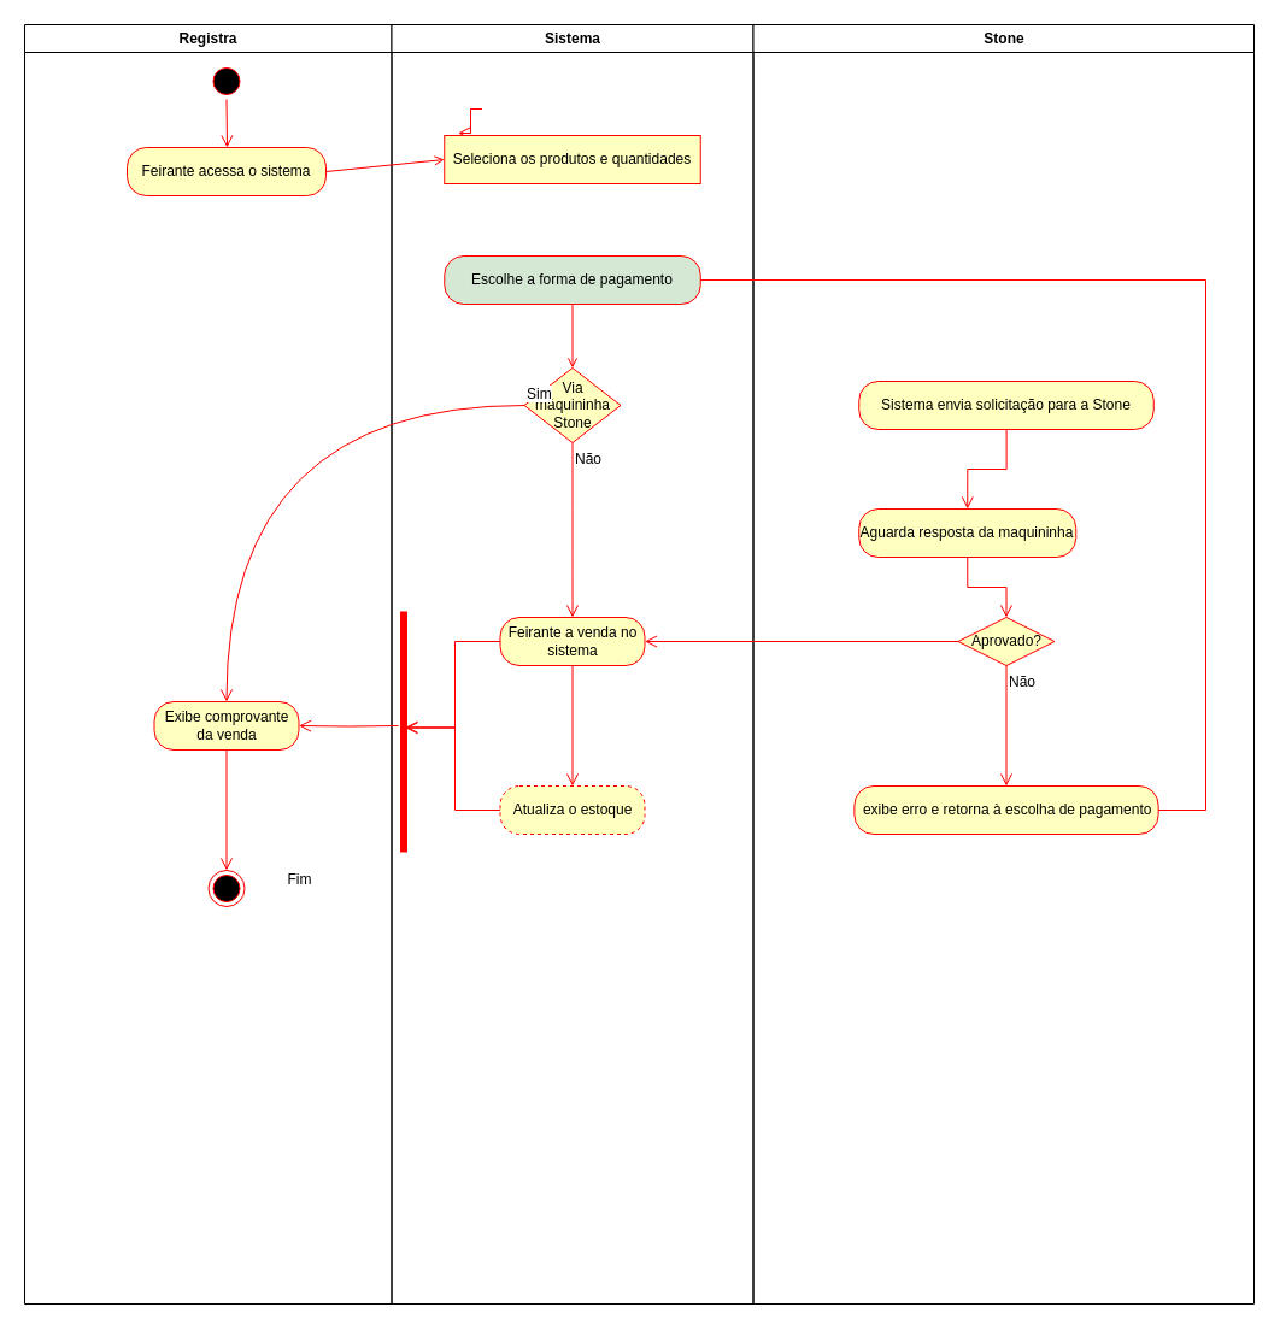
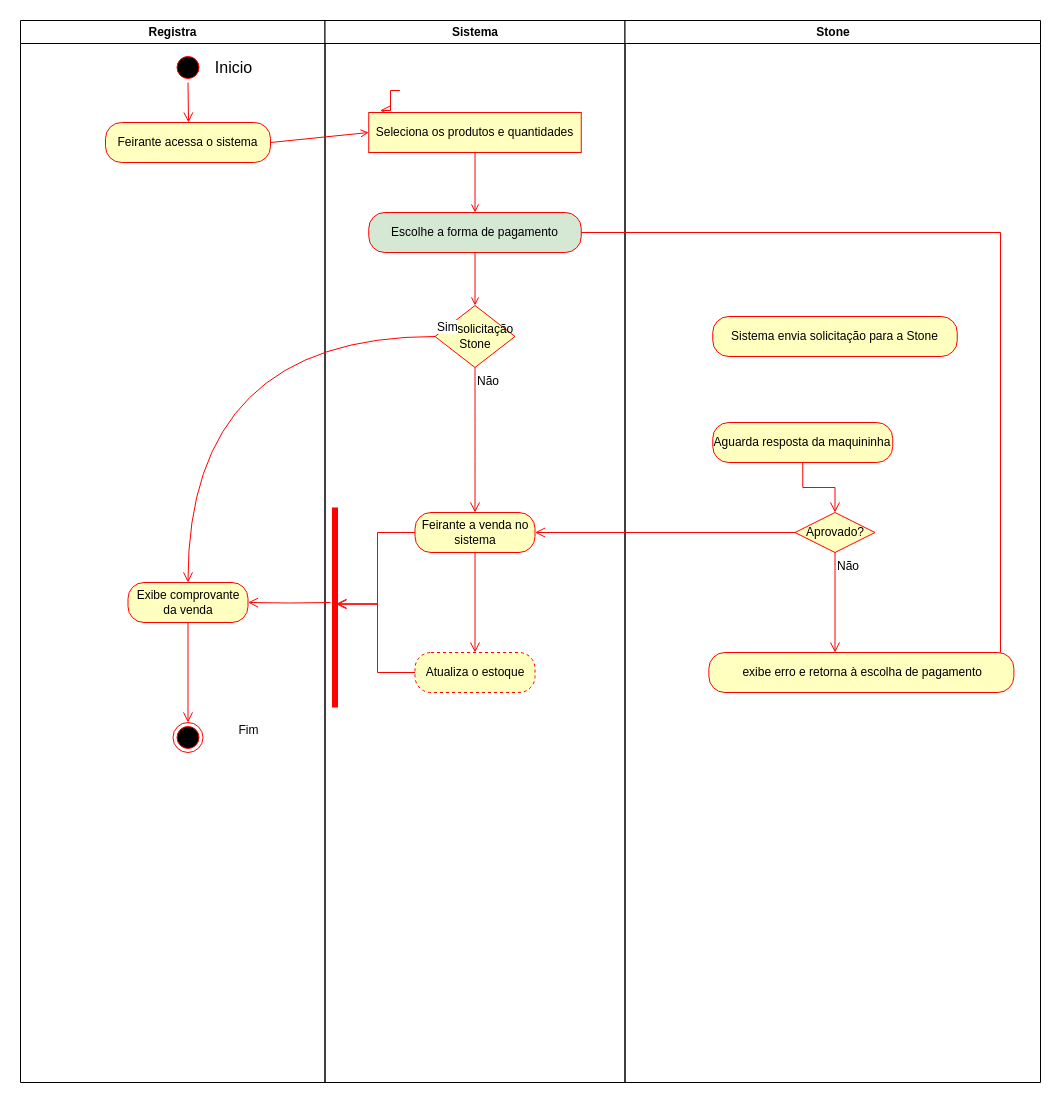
  <mxCell id="0" />
  <mxCell id="1" parent="0" />
  <mxCell id="2" value="Registra" style="swimlane;whiteSpace=wrap;startSize=23;" parent="1" vertex="1"><mxGeometry x="20" y="20" width="304.5" height="1062" as="geometry" /></mxCell>
  <mxCell id="3" value="" style="ellipse;shape=startState;fillColor=#000000;strokeColor=#ff0000;" parent="2" vertex="1"><mxGeometry x="152.5" y="32" width="30" height="30" as="geometry" /></mxCell>
  <mxCell id="4" value="" style="edgeStyle=elbowEdgeStyle;elbow=horizontal;verticalAlign=bottom;endArrow=open;endSize=8;strokeColor=#FF0000;endFill=1;rounded=0;entryX=0.5;entryY=0;entryDx=0;entryDy=0;" parent="2" source="3" target="7" edge="1"><mxGeometry x="100" y="40" as="geometry"><mxPoint x="115" y="100" as="targetPoint" /></mxGeometry></mxCell>
+ <mxCell id="5" value="Inicio" style="text;html=1;align=center;verticalAlign=middle;resizable=0;points=[];autosize=1;strokeColor=none;fillColor=none;fontSize=16;" vertex="1" parent="2"><mxGeometry x="182.5" y="32" width="60" height="30" as="geometry" /></mxCell>
  <mxCell id="6" value="" style="ellipse;html=1;shape=endState;fillColor=#000000;strokeColor=#ff0000;" vertex="1" parent="2"><mxGeometry x="152.5" y="702" width="30" height="30" as="geometry" /></mxCell>
  <mxCell id="7" value="&lt;span style=&quot;text-wrap-mode: nowrap;&quot;&gt;Feirante acessa o sistema&lt;/span&gt;" style="rounded=1;whiteSpace=wrap;html=1;arcSize=40;fontColor=#000000;fillColor=#ffffc0;strokeColor=#ff0000;" vertex="1" parent="2"><mxGeometry x="85" y="102" width="165" height="40" as="geometry" /></mxCell>
  <mxCell id="8" value="Exibe comprovante da venda" style="rounded=1;whiteSpace=wrap;html=1;arcSize=40;fontColor=#000000;fillColor=#ffffc0;strokeColor=#ff0000;" vertex="1" parent="2"><mxGeometry x="107.5" y="562" width="120" height="40" as="geometry" /></mxCell>
  <mxCell id="9" value="" style="edgeStyle=orthogonalEdgeStyle;html=1;verticalAlign=bottom;endArrow=open;endSize=8;strokeColor=#ff0000;rounded=0;entryX=0.5;entryY=0;entryDx=0;entryDy=0;exitX=0.5;exitY=1;exitDx=0;exitDy=0;" edge="1" parent="2" source="8" target="6"><mxGeometry relative="1" as="geometry"><mxPoint x="484.5" y="602" as="targetPoint" /><mxPoint x="484.5" y="532" as="sourcePoint" /></mxGeometry></mxCell>
  <mxCell id="10" value="Fim" style="text;html=1;align=center;verticalAlign=middle;resizable=0;points=[];autosize=1;strokeColor=none;fillColor=none;" vertex="1" parent="2"><mxGeometry x="207.5" y="695" width="40" height="30" as="geometry" /></mxCell>
  <mxCell id="11" value="Sistema" style="swimlane;whiteSpace=wrap" parent="1" vertex="1"><mxGeometry x="324.5" y="20" width="300" height="1062" as="geometry" /></mxCell>
  <mxCell id="12" value="" style="edgeStyle=elbowEdgeStyle;elbow=horizontal;verticalAlign=bottom;endArrow=open;endSize=8;strokeColor=#FF0000;endFill=1;rounded=0" parent="11" edge="1"><mxGeometry x="40" y="20" as="geometry"><mxPoint x="55" y="90" as="targetPoint" /><mxPoint x="75" y="70" as="sourcePoint" /></mxGeometry></mxCell>
  <mxCell id="13" value="" style="endArrow=open;strokeColor=#FF0000;endFill=1;rounded=0" parent="11" edge="1"><mxGeometry relative="1" as="geometry"><mxPoint x="75" y="160" as="sourcePoint" /></mxGeometry></mxCell>
  <mxCell id="14" value="" style="endArrow=open;strokeColor=#FF0000;endFill=1;rounded=0" parent="11" edge="1"><mxGeometry relative="1" as="geometry"><mxPoint x="75" y="270" as="sourcePoint" /></mxGeometry></mxCell>
  <mxCell id="15" value="no" style="edgeStyle=elbowEdgeStyle;elbow=horizontal;align=left;verticalAlign=top;endArrow=open;endSize=8;strokeColor=#FF0000;endFill=1;rounded=0" parent="11" edge="1"><mxGeometry x="-1" relative="1" as="geometry"><mxPoint x="190.5" y="325" as="targetPoint" /></mxGeometry></mxCell>
  <mxCell id="16" value="" style="endArrow=open;strokeColor=#FF0000;endFill=1;rounded=0" parent="11" edge="1"><mxGeometry relative="1" as="geometry"><mxPoint x="130" y="245" as="sourcePoint" /></mxGeometry></mxCell>
- <mxCell id="18" value="Via máquininha Stone" style="rhombus;whiteSpace=wrap;html=1;fontColor=#000000;fillColor=#ffffc0;strokeColor=#ff0000;" vertex="1" parent="11"><mxGeometry x="110" y="285" width="80" height="62" as="geometry" /></mxCell>
+ <mxCell id="17" value="" style="endArrow=open;strokeColor=#FF0000;endFill=1;rounded=0;exitX=0.5;exitY=1;exitDx=0;exitDy=0;entryX=0.5;entryY=0;entryDx=0;entryDy=0;" parent="11" source="21" target="22" edge="1"><mxGeometry relative="1" as="geometry"><mxPoint x="150" y="170" as="sourcePoint" /><mxPoint x="150" y="250" as="targetPoint" /></mxGeometry></mxCell>
+ <mxCell id="18" value="Via solicitação Stone" style="rhombus;whiteSpace=wrap;html=1;fontColor=#000000;fillColor=#ffffc0;strokeColor=#ff0000;" vertex="1" parent="11"><mxGeometry x="110" y="285" width="80" height="62" as="geometry" /></mxCell>
  <mxCell id="19" value="Não" style="edgeStyle=orthogonalEdgeStyle;html=1;align=left;verticalAlign=top;endArrow=open;endSize=8;strokeColor=#ff0000;rounded=0;fontSize=12;curved=1;entryX=0.5;entryY=0;entryDx=0;entryDy=0;" edge="1" source="18" parent="11" target="23"><mxGeometry x="-1" relative="1" as="geometry"><mxPoint x="150" y="482" as="targetPoint" /></mxGeometry></mxCell>
  <mxCell id="20" value="" style="endArrow=open;strokeColor=#FF0000;endFill=1;rounded=0;entryX=0.5;entryY=0;entryDx=0;entryDy=0;exitX=0.5;exitY=1;exitDx=0;exitDy=0;" edge="1" parent="11" source="22" target="18"><mxGeometry relative="1" as="geometry"><mxPoint x="150" y="320" as="sourcePoint" /><mxPoint x="132.755" y="382" as="targetPoint" /></mxGeometry></mxCell>
  <mxCell id="21" value="&lt;span style=&quot;text-wrap-mode: nowrap;&quot;&gt;Seleciona os produtos e quantidades&lt;/span&gt;" style="whiteSpace=wrap;html=1;arcSize=40;fontColor=#000000;fillColor=#ffffc0;strokeColor=#ff0000;rounded=0;" vertex="1" parent="11"><mxGeometry x="43.75" y="92" width="212.5" height="40" as="geometry" /></mxCell>
  <mxCell id="22" value="&lt;span style=&quot;text-wrap-mode: nowrap;&quot;&gt;Escolhe a forma de pagamento&lt;/span&gt;" style="rounded=1;whiteSpace=wrap;html=1;arcSize=40;fontColor=#000000;fillColor=#d5e8d4;strokeColor=#ff0000;" vertex="1" parent="11"><mxGeometry x="43.75" y="192" width="212.5" height="40" as="geometry" /></mxCell>
  <mxCell id="23" value="Feirante a venda no sistema" style="rounded=1;whiteSpace=wrap;html=1;arcSize=40;fontColor=#000000;fillColor=#ffffc0;strokeColor=#ff0000;" vertex="1" parent="11"><mxGeometry x="90" y="492" width="120" height="40" as="geometry" /></mxCell>
  <mxCell id="24" value="" style="edgeStyle=orthogonalEdgeStyle;html=1;verticalAlign=bottom;endArrow=open;endSize=8;strokeColor=#ff0000;rounded=0;entryX=0.5;entryY=0;entryDx=0;entryDy=0;" edge="1" source="23" parent="11" target="25"><mxGeometry relative="1" as="geometry"><mxPoint x="155.5" y="592" as="targetPoint" /></mxGeometry></mxCell>
  <mxCell id="25" value="Atualiza o estoque" style="rounded=1;whiteSpace=wrap;html=1;arcSize=40;fontColor=#000000;fillColor=#ffffc0;strokeColor=#ff0000;dashed=1;" vertex="1" parent="11"><mxGeometry x="90" y="632" width="120" height="40" as="geometry" /></mxCell>
  <mxCell id="26" value="" style="shape=line;html=1;strokeWidth=6;strokeColor=#ff0000;rotation=90;" vertex="1" parent="11"><mxGeometry x="-90" y="582" width="200" height="10" as="geometry" /></mxCell>
  <mxCell id="27" value="" style="edgeStyle=orthogonalEdgeStyle;html=1;verticalAlign=bottom;endArrow=open;endSize=8;strokeColor=#ff0000;rounded=0;entryX=0.484;entryY=0.357;entryDx=0;entryDy=0;entryPerimeter=0;exitX=0;exitY=0.5;exitDx=0;exitDy=0;" edge="1" parent="11" source="23" target="26"><mxGeometry relative="1" as="geometry"><mxPoint x="160" y="632" as="targetPoint" /><mxPoint x="160" y="547" as="sourcePoint" /></mxGeometry></mxCell>
  <mxCell id="28" value="" style="edgeStyle=orthogonalEdgeStyle;html=1;verticalAlign=bottom;endArrow=open;endSize=8;strokeColor=#ff0000;rounded=0;exitX=0;exitY=0.5;exitDx=0;exitDy=0;entryX=0.481;entryY=0.35;entryDx=0;entryDy=0;entryPerimeter=0;" edge="1" parent="11" source="25" target="26"><mxGeometry relative="1" as="geometry"><mxPoint x="45.5" y="592" as="targetPoint" /><mxPoint x="170" y="522" as="sourcePoint" /></mxGeometry></mxCell>
  <mxCell id="29" value="Stone" style="swimlane;whiteSpace=wrap;startSize=23;" parent="1" vertex="1"><mxGeometry x="624.5" y="20" width="415.5" height="1062" as="geometry"><mxRectangle x="744.5" y="128" width="70" height="30" as="alternateBounds" /></mxGeometry></mxCell>
  <mxCell id="30" value="Aprovado?" style="rhombus;whiteSpace=wrap;html=1;fontColor=#000000;fillColor=#ffffc0;strokeColor=#ff0000;" vertex="1" parent="29"><mxGeometry x="170" y="492" width="80" height="40" as="geometry" /></mxCell>
  <mxCell id="31" value="Não" style="edgeStyle=orthogonalEdgeStyle;html=1;align=left;verticalAlign=top;endArrow=open;endSize=8;strokeColor=#ff0000;rounded=0;fontSize=12;curved=1;entryX=0.5;entryY=0;entryDx=0;entryDy=0;" edge="1" source="30" parent="29"><mxGeometry x="-1" relative="1" as="geometry"><mxPoint x="210" y="632" as="targetPoint" /></mxGeometry></mxCell>
  <mxCell id="32" value="&lt;span style=&quot;text-wrap-mode: nowrap;&quot;&gt;Sistema envia solicitação para a Stone&lt;/span&gt;" style="rounded=1;whiteSpace=wrap;html=1;arcSize=40;fontColor=#000000;fillColor=#ffffc0;strokeColor=#ff0000;" vertex="1" parent="29"><mxGeometry x="87.75" y="296" width="244.5" height="40" as="geometry" /></mxCell>
- <mxCell id="33" value="" style="edgeStyle=orthogonalEdgeStyle;html=1;verticalAlign=bottom;endArrow=open;endSize=8;strokeColor=#ff0000;rounded=0;entryX=0.5;entryY=0;entryDx=0;entryDy=0;" edge="1" source="32" parent="29" target="34"><mxGeometry relative="1" as="geometry"><mxPoint x="155.5" y="502" as="targetPoint" /></mxGeometry></mxCell>
  <mxCell id="34" value="Aguarda resposta da maquininha" style="rounded=1;whiteSpace=wrap;html=1;arcSize=40;fontColor=#000000;fillColor=#ffffc0;strokeColor=#ff0000;" vertex="1" parent="29"><mxGeometry x="87.75" y="402" width="180" height="40" as="geometry" /></mxCell>
  <mxCell id="35" value="" style="edgeStyle=orthogonalEdgeStyle;html=1;verticalAlign=bottom;endArrow=open;endSize=8;strokeColor=#ff0000;rounded=0;entryX=0.5;entryY=0;entryDx=0;entryDy=0;exitX=0.5;exitY=1;exitDx=0;exitDy=0;" edge="1" parent="29" source="34" target="30"><mxGeometry relative="1" as="geometry"><mxPoint x="220" y="412" as="targetPoint" /><mxPoint x="220" y="346" as="sourcePoint" /></mxGeometry></mxCell>
- <mxCell id="36" value="&amp;nbsp;exibe erro e retorna à escolha de pagamento" style="rounded=1;whiteSpace=wrap;html=1;arcSize=40;fontColor=#000000;fillColor=#ffffc0;strokeColor=#ff0000;" vertex="1" parent="29"><mxGeometry x="83.88" y="632" width="252.25" height="40" as="geometry" /></mxCell>
+ <mxCell id="36" value="&amp;nbsp;exibe erro e retorna à escolha de pagamento" style="rounded=1;whiteSpace=wrap;html=1;arcSize=40;fontColor=#000000;fillColor=#ffffc0;strokeColor=#ff0000;" vertex="1" parent="29"><mxGeometry x="83.88" y="632" width="305" height="40" as="geometry" /></mxCell>
  <mxCell id="37" value="Sim" style="edgeStyle=orthogonalEdgeStyle;html=1;align=left;verticalAlign=bottom;endArrow=open;endSize=8;strokeColor=#ff0000;rounded=0;fontSize=12;curved=1;" edge="1" source="18" parent="1" target="8"><mxGeometry x="-1" relative="1" as="geometry"><mxPoint x="640" y="451" as="targetPoint" /></mxGeometry></mxCell>
  <mxCell id="38" value="" style="endArrow=open;strokeColor=#FF0000;endFill=1;rounded=0;exitX=1;exitY=0.5;exitDx=0;exitDy=0;entryX=0;entryY=0.5;entryDx=0;entryDy=0;" edge="1" parent="1" source="7" target="21"><mxGeometry relative="1" as="geometry"><mxPoint x="484.5" y="162" as="sourcePoint" /><mxPoint x="484.5" y="280" as="targetPoint" /></mxGeometry></mxCell>
  <mxCell id="39" value="" style="edgeStyle=orthogonalEdgeStyle;html=1;verticalAlign=bottom;endArrow=none;endSize=8;strokeColor=#ff0000;rounded=0;entryX=1;entryY=0.5;entryDx=0;entryDy=0;" edge="1" source="36" parent="1" target="22"><mxGeometry relative="1" as="geometry"><mxPoint x="832.25" y="752" as="targetPoint" /><Array as="points"><mxPoint x="1000" y="672" /><mxPoint x="1000" y="232" /></Array></mxGeometry></mxCell>
  <mxCell id="40" value="" style="edgeStyle=orthogonalEdgeStyle;html=1;verticalAlign=bottom;endArrow=open;endSize=8;strokeColor=#ff0000;rounded=0;entryX=1;entryY=0.5;entryDx=0;entryDy=0;" edge="1" parent="1" target="8"><mxGeometry relative="1" as="geometry"><mxPoint x="320" y="702" as="targetPoint" /><mxPoint x="330" y="602" as="sourcePoint" /></mxGeometry></mxCell>
  <mxCell id="41" value="" style="edgeStyle=orthogonalEdgeStyle;html=1;verticalAlign=bottom;endArrow=open;endSize=8;strokeColor=#ff0000;rounded=0;entryX=1;entryY=0.5;entryDx=0;entryDy=0;exitX=0;exitY=0.5;exitDx=0;exitDy=0;" edge="1" parent="1" source="30" target="23"><mxGeometry relative="1" as="geometry"><mxPoint x="484.5" y="602" as="targetPoint" /><mxPoint x="484.5" y="532" as="sourcePoint" /></mxGeometry></mxCell>
